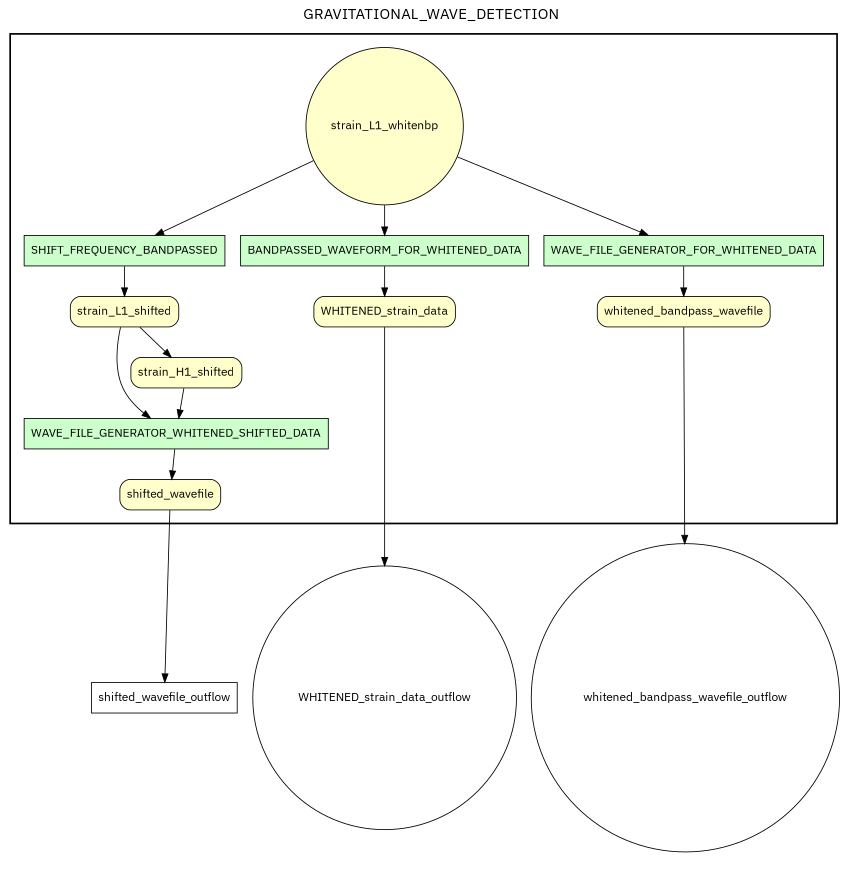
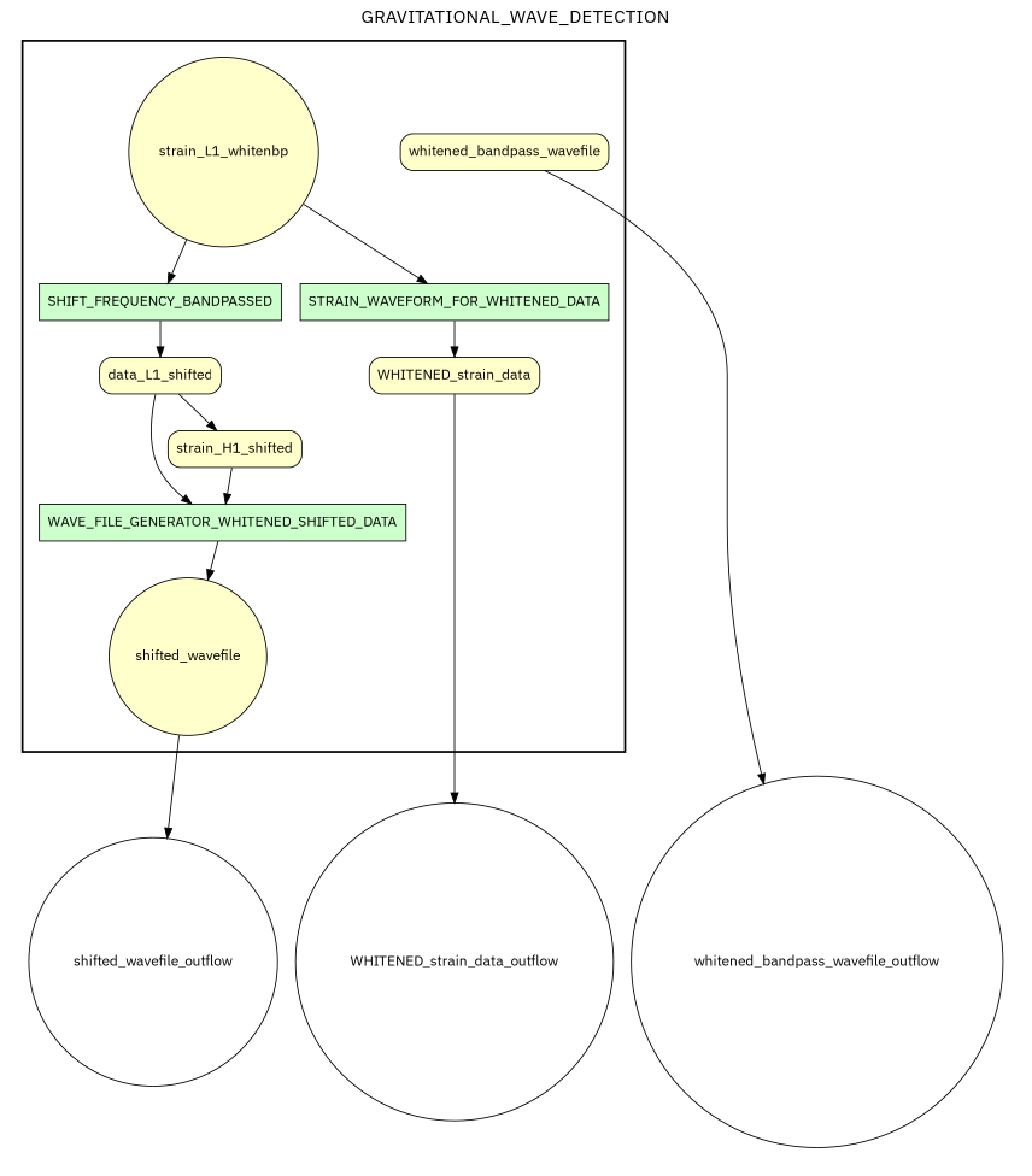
  digraph {
    fontname="IBM Plex Sans"
    fontsize=18
    label=GRAVITATIONAL_WAVE_DETECTION
    labelloc=t
    rankdir=TB
    node [fillcolor="#FFFFCC" fontname="IBM Plex Sans" peripheries=1 shape=box style="rounded,filled"]
    edge [fontname="IBM Plex Sans"]
    n1 [fillcolor="#CCFFCC" label=WAVE_FILE_GENERATOR_WHITENED_SHIFTED_DATA style=filled]
    SHIFT_FREQUENCY_BANDPASSED [fillcolor="#CCFFCC" style=filled]
-   WAVE_FILE_GENERATOR_FOR_WHITENED_DATA [fillcolor="#CCFFCC" style=filled]
-   STRAIN_WAVEFORM_FOR_WHITENED_DATA [fillcolor="#CCFFCC" style=filled label=BANDPASSED_WAVEFORM_FOR_WHITENED_DATA]
+   STRAIN_WAVEFORM_FOR_WHITENED_DATA [fillcolor="#CCFFCC" style=filled]
    strain_L1_whitenbp [shape=circle]
    WHITENED_strain_data
    whitened_bandpass_wavefile
    strain_H1_shifted
-   strain_L1_shifted
-   shifted_wavefile
+   strain_L1_shifted [label=data_L1_shifted]
+   shifted_wavefile [shape=circle]
    WHITENED_strain_data_outflow [fillcolor="#FFFFFF" shape=circle width=0.2 style=""]
    whitened_bandpass_wavefile_outflow [fillcolor="#FFFFFF" shape=circle width=0.2 style=""]
-   shifted_wavefile_outflow [fillcolor="#FFFFFF" width=0.2 style=""]
+   shifted_wavefile_outflow [fillcolor="#FFFFFF" shape=circle width=0.2 style=""]
    subgraph cluster_1 {
      color=black
      label=""
      penwidth=2
      subgraph cluster_2 {
        color=white
        label=""
        penwidth=2
        n1
        SHIFT_FREQUENCY_BANDPASSED
-       WAVE_FILE_GENERATOR_FOR_WHITENED_DATA
        STRAIN_WAVEFORM_FOR_WHITENED_DATA
        strain_L1_whitenbp
        WHITENED_strain_data
        whitened_bandpass_wavefile
        strain_H1_shifted
        strain_L1_shifted
        shifted_wavefile
      }
    }
    subgraph cluster_3 {
      color=white
      label=""
      penwidth=2
      subgraph cluster_4 {
        color=white
        label=""
        penwidth=2
      }
    }
    subgraph cluster_5 {
      color=white
      label=""
      penwidth=2
      subgraph cluster_6 {
        color=white
        label=""
        penwidth=2
        WHITENED_strain_data_outflow
        whitened_bandpass_wavefile_outflow
        shifted_wavefile_outflow
      }
    }
    n1 -> shifted_wavefile
    SHIFT_FREQUENCY_BANDPASSED -> strain_L1_shifted
-   WAVE_FILE_GENERATOR_FOR_WHITENED_DATA -> whitened_bandpass_wavefile
    STRAIN_WAVEFORM_FOR_WHITENED_DATA -> WHITENED_strain_data
    strain_L1_whitenbp -> SHIFT_FREQUENCY_BANDPASSED
-   strain_L1_whitenbp -> WAVE_FILE_GENERATOR_FOR_WHITENED_DATA
    strain_L1_whitenbp -> STRAIN_WAVEFORM_FOR_WHITENED_DATA
    WHITENED_strain_data -> WHITENED_strain_data_outflow
    whitened_bandpass_wavefile -> whitened_bandpass_wavefile_outflow
    strain_H1_shifted -> n1
    strain_L1_shifted -> n1
    strain_L1_shifted -> strain_H1_shifted
    shifted_wavefile -> shifted_wavefile_outflow
  }
